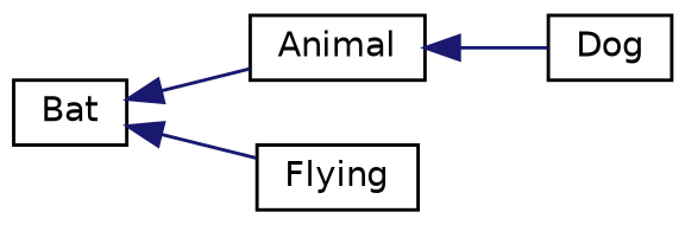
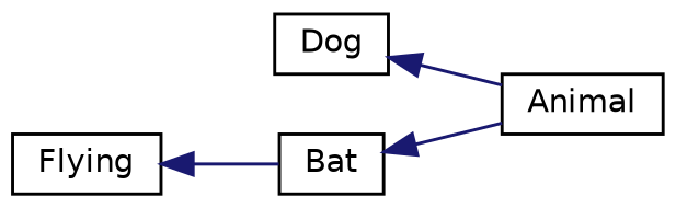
  digraph {
    rankdir=LR
    node [color=black fillcolor=white fontname=Helvetica fontsize=10 shape=record style=filled]
    edge [color=midnightblue dir=back fontname=Helvetica fontsize=10 labelfontname=Helvetica labelfontsize=10 style=solid]
    n1 [height=0.2 label=Animal width=0.4]
    n2 [height=0.2 label=Dog width=0.4]
    n3 [height=0.2 label=Bat width=0.4]
    n4 [height=0.2 label=Flying width=0.4]
-   n1 -> n2
+   n2 -> n1
    n3 -> n1
-   n3 -> n4
+   n4 -> n3
  }
